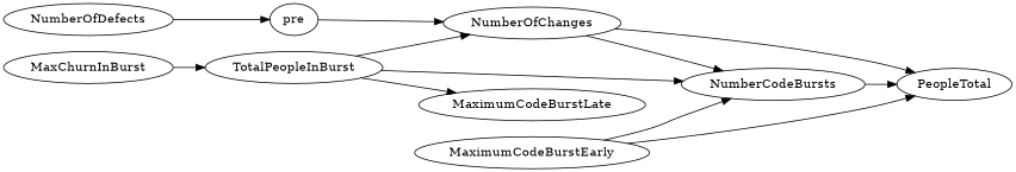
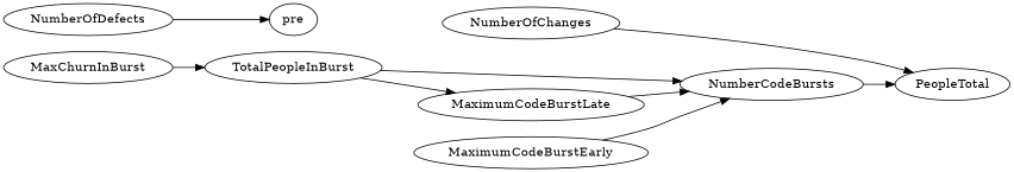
  digraph {
    rankdir=LR
    NumberCodeBursts
    PeopleTotal
    pre
    NumberOfChanges
    NumberOfDefects
    MaxChurnInBurst
    TotalPeopleInBurst
    MaximumCodeBurstEarly
    MaximumCodeBurstLate
    NumberCodeBursts -> PeopleTotal
-   pre -> NumberOfChanges
    NumberOfChanges -> PeopleTotal
    NumberOfDefects -> pre
    MaxChurnInBurst -> TotalPeopleInBurst
    TotalPeopleInBurst -> NumberCodeBursts
-   TotalPeopleInBurst -> NumberOfChanges
    TotalPeopleInBurst -> MaximumCodeBurstLate
    MaximumCodeBurstEarly -> NumberCodeBursts
-   MaximumCodeBurstEarly -> PeopleTotal
-   NumberOfChanges -> NumberCodeBursts
+   MaximumCodeBurstLate -> NumberCodeBursts
  }
